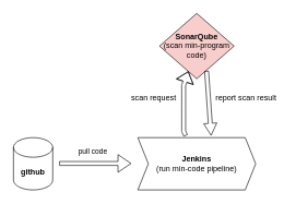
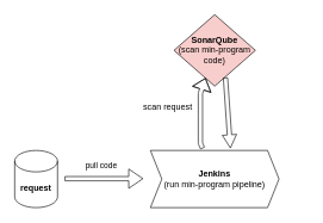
  <mxCell id="0" />
  <mxCell id="1" parent="0" />
- <mxCell id="2" value="&lt;b&gt;github&lt;/b&gt;" style="shape=cylinder3;whiteSpace=wrap;html=1;boundedLbl=1;backgroundOutline=1;size=15;" vertex="1" parent="1"><mxGeometry x="20" y="210" width="60" height="80" as="geometry" /></mxCell>
+ <mxCell id="2" value="&lt;b&gt;request&lt;/b&gt;" style="shape=cylinder3;whiteSpace=wrap;html=1;boundedLbl=1;backgroundOutline=1;size=15;" vertex="1" parent="1"><mxGeometry x="20" y="210" width="60" height="80" as="geometry" /></mxCell>
  <mxCell id="3" value="&lt;b&gt;SonarQube&lt;br&gt;&lt;/b&gt;(scan min-program code)" style="rhombus;whiteSpace=wrap;html=1;fillColor=#f8cecc;" vertex="1" parent="1"><mxGeometry x="243" y="20" width="114" height="100" as="geometry" /></mxCell>
- <mxCell id="4" value="&lt;b&gt;Jenkins&lt;/b&gt;&lt;br&gt;(run min-code pipeline)" style="shape=step;perimeter=stepPerimeter;whiteSpace=wrap;html=1;fixedSize=1;size=16;" vertex="1" parent="1"><mxGeometry x="210" y="210" width="180" height="80" as="geometry" /></mxCell>
+ <mxCell id="4" value="&lt;b&gt;Jenkins&lt;/b&gt;&lt;br&gt;(run min-program pipeline)" style="shape=step;perimeter=stepPerimeter;whiteSpace=wrap;html=1;fixedSize=1;size=16;" vertex="1" parent="1"><mxGeometry x="210" y="210" width="180" height="80" as="geometry" /></mxCell>
  <mxCell id="5" value="" style="shape=flexArrow;endArrow=classic;html=1;width=6;endSize=6.27;" edge="1" parent="1"><mxGeometry width="50" height="50" relative="1" as="geometry"><mxPoint x="90" y="249.5" as="sourcePoint" /><mxPoint x="200" y="249.5" as="targetPoint" /><Array as="points" /></mxGeometry></mxCell>
  <mxCell id="6" value="pull code" style="edgeLabel;html=1;align=center;verticalAlign=middle;resizable=0;points=[];" vertex="1" connectable="0" parent="5"><mxGeometry x="-0.018" y="6" relative="1" as="geometry"><mxPoint x="-4" y="-13.5" as="offset" /></mxGeometry></mxCell>
  <mxCell id="7" value="" style="shape=flexArrow;endArrow=classic;html=1;exitX=0.406;exitY=-0.037;exitDx=0;exitDy=0;exitPerimeter=0;endWidth=20;endSize=5.05;width=6;" edge="1" parent="1" source="4" target="3"><mxGeometry width="50" height="50" relative="1" as="geometry"><mxPoint x="290" y="210" as="sourcePoint" /><mxPoint x="290" y="130" as="targetPoint" /><Array as="points"><mxPoint x="280" y="200" /><mxPoint x="280" y="160" /><mxPoint x="280" y="130" /></Array></mxGeometry></mxCell>
  <mxCell id="8" value="" style="shape=flexArrow;endArrow=classic;html=1;entryX=0.622;entryY=-0.037;entryDx=0;entryDy=0;entryPerimeter=0;exitX=0.632;exitY=0.88;exitDx=0;exitDy=0;exitPerimeter=0;width=6;endSize=5.81;endWidth=13;" edge="1" parent="1" source="3" target="4"><mxGeometry width="50" height="50" relative="1" as="geometry"><mxPoint x="290" y="210" as="sourcePoint" /><mxPoint x="340" y="160" as="targetPoint" /></mxGeometry></mxCell>
  <mxCell id="9" value="scan request" style="text;html=1;align=center;verticalAlign=middle;resizable=0;points=[];autosize=1;rotation=0;" vertex="1" parent="1"><mxGeometry x="194" y="140" width="80" height="20" as="geometry" /></mxCell>
- <mxCell id="10" value="report scan result" style="text;html=1;align=center;verticalAlign=middle;resizable=0;points=[];autosize=1;" vertex="1" parent="1"><mxGeometry x="320" y="140" width="110" height="20" as="geometry" /></mxCell>
